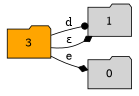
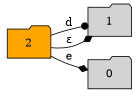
  digraph {
    rankdir=LR
    node [fillcolor=lightgrey shape=folder style=filled]
    edge [arrowhead=diamond]
-   2 [fillcolor=orange label=3]
+   2 [fillcolor=orange]
    1
    0
    2 -> 1 [arrowhead=dot label=d]
    2 -> 1 [label="ε"]
    2 -> 0 [label=e]
  }
